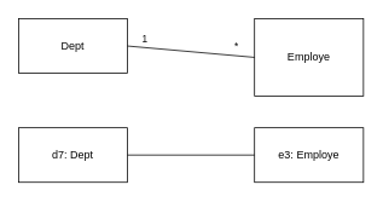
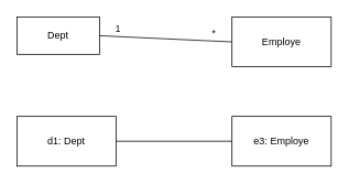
  <mxCell id="0" />
  <mxCell id="1" parent="0" />
- <mxCell id="2" value="Dept" style="rounded=0;whiteSpace=wrap;html=1;" vertex="1" parent="1"><mxGeometry x="20" y="20" width="120" height="60" as="geometry" /></mxCell>
- <mxCell id="3" value="Employe" style="rounded=0;whiteSpace=wrap;html=1;" vertex="1" parent="1"><mxGeometry x="280" y="20" width="120" height="85" as="geometry" /></mxCell>
- <mxCell id="4" value="d7: Dept" style="rounded=0;whiteSpace=wrap;html=1;" vertex="1" parent="1"><mxGeometry x="20" y="140" width="120" height="60" as="geometry" /></mxCell>
+ <mxCell id="2" value="Dept" style="rounded=0;whiteSpace=wrap;html=1;" vertex="1" parent="1"><mxGeometry x="20" y="20" width="100" height="45" as="geometry" /></mxCell>
+ <mxCell id="3" value="Employe" style="rounded=0;whiteSpace=wrap;html=1;" vertex="1" parent="1"><mxGeometry x="280" y="20" width="120" height="60" as="geometry" /></mxCell>
+ <mxCell id="4" value="d1: Dept" style="rounded=0;whiteSpace=wrap;html=1;" vertex="1" parent="1"><mxGeometry x="20" y="140" width="120" height="60" as="geometry" /></mxCell>
  <mxCell id="5" value="e3: Employe" style="rounded=0;whiteSpace=wrap;html=1;" vertex="1" parent="1"><mxGeometry x="280" y="140" width="120" height="60" as="geometry" /></mxCell>
  <mxCell id="6" value="" style="endArrow=none;html=1;exitX=1;exitY=0.5;exitDx=0;exitDy=0;entryX=0;entryY=0.5;entryDx=0;entryDy=0;" edge="1" parent="1" source="2" target="3"><mxGeometry width="50" height="50" relative="1" as="geometry"><mxPoint x="290" y="170" as="sourcePoint" /><mxPoint x="340" y="120" as="targetPoint" /></mxGeometry></mxCell>
  <mxCell id="7" value="1" style="edgeLabel;html=1;align=center;verticalAlign=middle;resizable=0;points=[];" vertex="1" connectable="0" parent="6"><mxGeometry x="-0.729" y="-3" relative="1" as="geometry"><mxPoint y="-13" as="offset" /></mxGeometry></mxCell>
  <mxCell id="8" value="*" style="edgeLabel;html=1;align=center;verticalAlign=middle;resizable=0;points=[];" vertex="1" connectable="0" parent="6"><mxGeometry x="0.757" y="-1" relative="1" as="geometry"><mxPoint x="-3" y="-11" as="offset" /></mxGeometry></mxCell>
  <mxCell id="9" value="" style="endArrow=none;html=1;exitX=1;exitY=0.5;exitDx=0;exitDy=0;entryX=0;entryY=0.5;entryDx=0;entryDy=0;" edge="1" parent="1" source="4" target="5"><mxGeometry width="50" height="50" relative="1" as="geometry"><mxPoint x="290" y="170" as="sourcePoint" /><mxPoint x="340" y="120" as="targetPoint" /></mxGeometry></mxCell>
